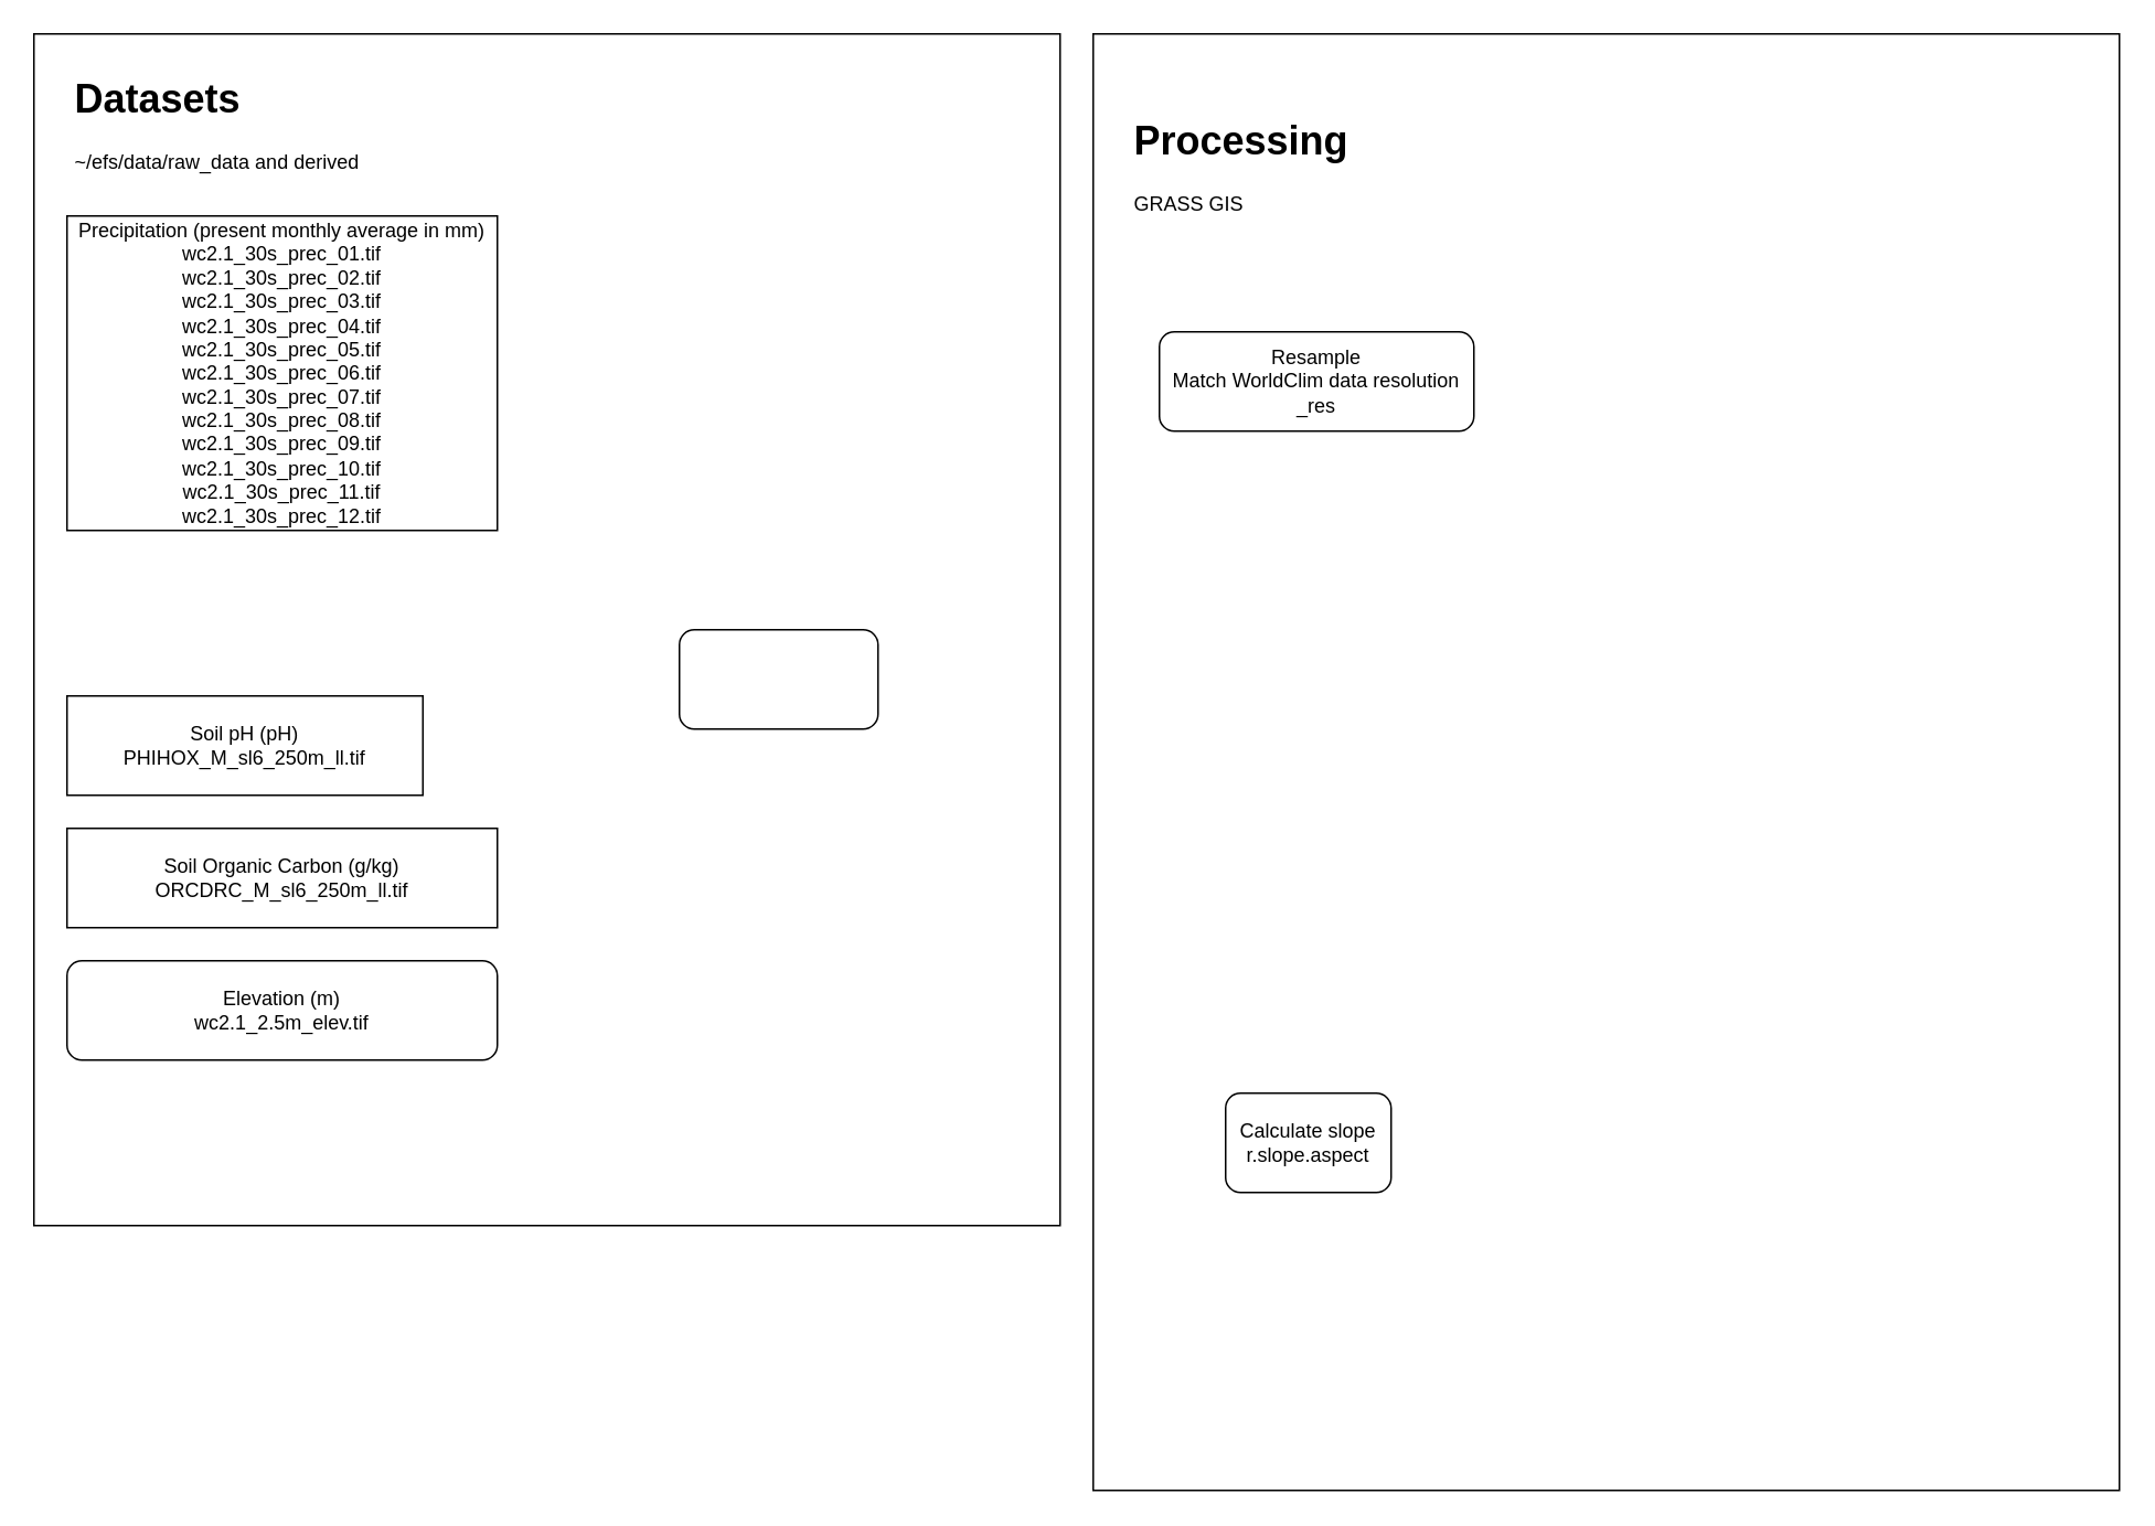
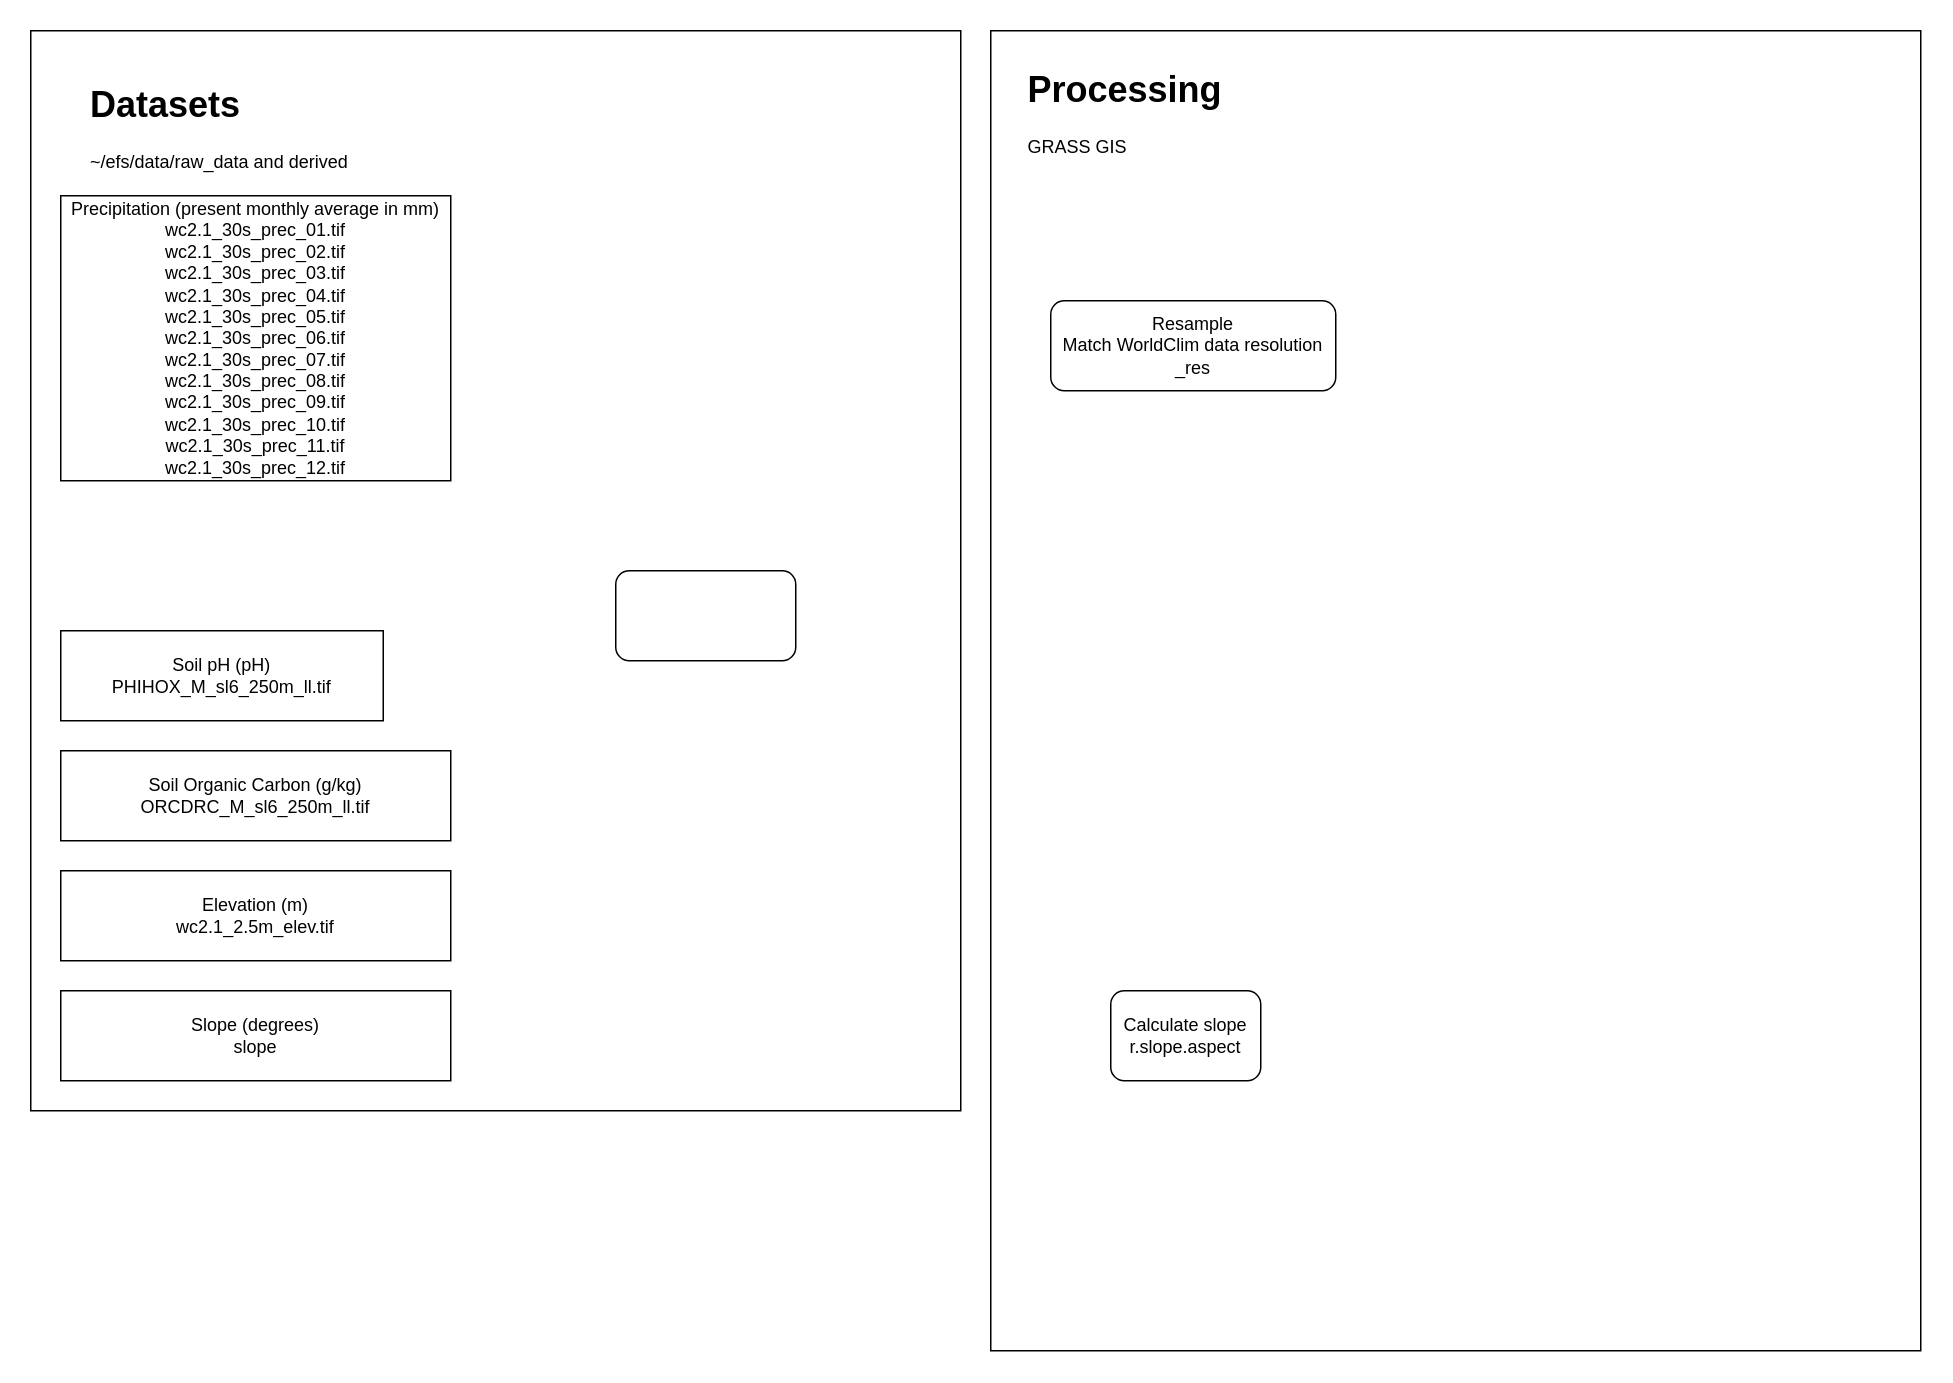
  <mxCell id="0" />
  <mxCell id="1" parent="0" />
  <mxCell id="2" value="" style="rounded=0;whiteSpace=wrap;html=1;" vertex="1" parent="1"><mxGeometry x="660" y="20" width="620" height="880" as="geometry" /></mxCell>
  <mxCell id="3" value="" style="rounded=0;whiteSpace=wrap;html=1;" vertex="1" parent="1"><mxGeometry x="20" y="20" width="620" height="720" as="geometry" /></mxCell>
  <mxCell id="4" value="Precipitation (present monthly average in mm)&lt;br&gt;wc2.1_30s_prec_01.tif&lt;br&gt;wc2.1_30s_prec_02.tif&lt;br&gt;&lt;div&gt;wc2.1_30s_prec_03.tif&lt;/div&gt;&lt;div&gt;wc2.1_30s_prec_04.tif&lt;/div&gt;&lt;div&gt;wc2.1_30s_prec_05.tif&lt;/div&gt;&lt;div&gt;wc2.1_30s_prec_06.tif&lt;/div&gt;&lt;div&gt;wc2.1_30s_prec_07.tif&lt;/div&gt;&lt;div&gt;wc2.1_30s_prec_08.tif&lt;/div&gt;&lt;div&gt;wc2.1_30s_prec_09.tif&lt;/div&gt;&lt;div&gt;wc2.1_30s_prec_10.tif&lt;/div&gt;&lt;div&gt;wc2.1_30s_prec_11.tif&lt;/div&gt;&lt;div&gt;wc2.1_30s_prec_12.tif&lt;/div&gt;" style="rounded=0;whiteSpace=wrap;html=1;" vertex="1" parent="1"><mxGeometry x="40" y="130" width="260" height="190" as="geometry" /></mxCell>
- <mxCell id="5" value="Elevation (m)&lt;br&gt;wc2.1_2.5m_elev.tif" style="whiteSpace=wrap;html=1;rounded=1;" vertex="1" parent="1"><mxGeometry x="40" y="580" width="260" height="60" as="geometry" /></mxCell>
- <mxCell id="6" value="&lt;h1&gt;Datasets&lt;/h1&gt;&lt;p&gt;~/efs/data/raw_data and derived&lt;/p&gt;" style="text;html=1;strokeColor=none;fillColor=none;spacing=5;spacingTop=-20;whiteSpace=wrap;overflow=hidden;rounded=0;" vertex="1" parent="1"><mxGeometry x="40" y="40" width="190" height="70" as="geometry" /></mxCell>
+ <mxCell id="5" value="Elevation (m)&lt;br&gt;wc2.1_2.5m_elev.tif" style="rounded=0;whiteSpace=wrap;html=1;" vertex="1" parent="1"><mxGeometry x="40" y="580" width="260" height="60" as="geometry" /></mxCell>
+ <mxCell id="6" value="&lt;h1&gt;Datasets&lt;/h1&gt;&lt;p&gt;~/efs/data/raw_data and derived&lt;/p&gt;" style="text;html=1;strokeColor=none;fillColor=none;spacing=5;spacingTop=-20;whiteSpace=wrap;overflow=hidden;rounded=0;" vertex="1" parent="1"><mxGeometry x="55" y="50" width="190" height="70" as="geometry" /></mxCell>
  <mxCell id="7" value="Soil pH (pH)&lt;br&gt;PHIHOX_M_sl6_250m_ll.tif" style="rounded=0;whiteSpace=wrap;html=1;fontColor=#000000;" vertex="1" parent="1"><mxGeometry x="40" y="420" width="215" height="60" as="geometry" /></mxCell>
  <mxCell id="8" value="Soil Organic Carbon (g/kg)&lt;br&gt;ORCDRC_M_sl6_250m_ll.tif" style="rounded=0;whiteSpace=wrap;html=1;fontColor=#000000;" vertex="1" parent="1"><mxGeometry x="40" y="500" width="260" height="60" as="geometry" /></mxCell>
+ <mxCell id="9" value="Slope (degrees)&lt;br&gt;slope" style="rounded=0;whiteSpace=wrap;html=1;" vertex="1" parent="1"><mxGeometry x="40" y="660" width="260" height="60" as="geometry" /></mxCell>
  <mxCell id="10" value="Calculate slope&lt;br&gt;r.slope.aspect" style="rounded=1;whiteSpace=wrap;html=1;fontColor=#000000;" vertex="1" parent="1"><mxGeometry x="740" y="660" width="100" height="60" as="geometry" /></mxCell>
- <mxCell id="11" value="&lt;h1&gt;Processing&lt;/h1&gt;&lt;p&gt;GRASS GIS&lt;/p&gt;" style="text;html=1;strokeColor=none;fillColor=none;spacing=5;spacingTop=-20;whiteSpace=wrap;overflow=hidden;rounded=0;" vertex="1" parent="1"><mxGeometry x="680" y="65" width="190" height="70" as="geometry" /></mxCell>
+ <mxCell id="11" value="&lt;h1&gt;Processing&lt;/h1&gt;&lt;p&gt;GRASS GIS&lt;/p&gt;" style="text;html=1;strokeColor=none;fillColor=none;spacing=5;spacingTop=-20;whiteSpace=wrap;overflow=hidden;rounded=0;" vertex="1" parent="1"><mxGeometry x="680" y="40" width="190" height="70" as="geometry" /></mxCell>
  <mxCell id="12" value="Resample&lt;br&gt;Match WorldClim data resolution&lt;br&gt;_res" style="rounded=1;whiteSpace=wrap;html=1;fontColor=#000000;" vertex="1" parent="1"><mxGeometry x="700" y="200" width="190" height="60" as="geometry" /></mxCell>
  <mxCell id="13" value="" style="rounded=1;whiteSpace=wrap;html=1;fontColor=#000000;" vertex="1" parent="1"><mxGeometry x="410" y="380" width="120" height="60" as="geometry" /></mxCell>
